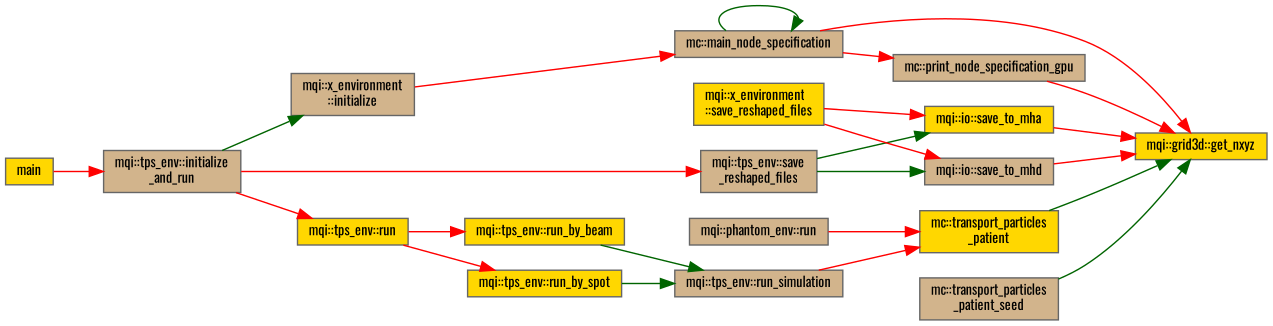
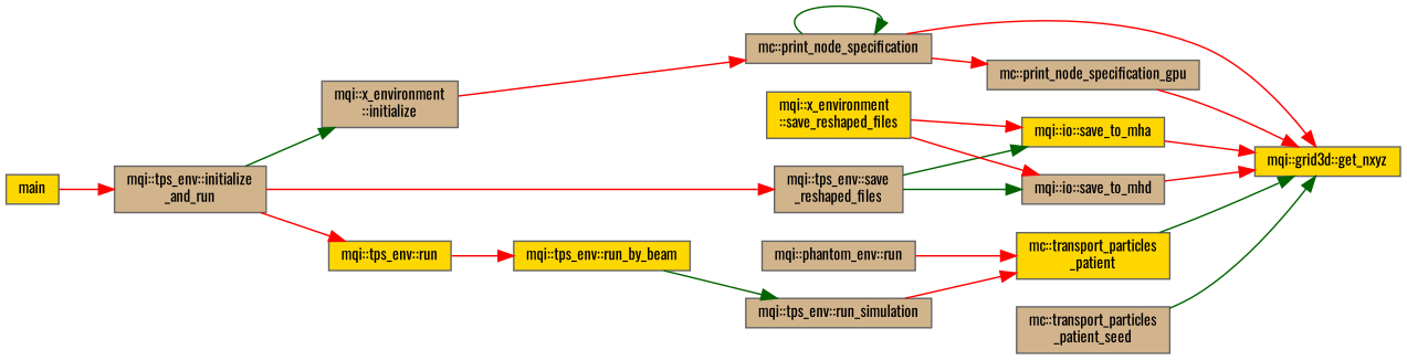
  digraph {
    fontname=Oswald
    rankdir=RL
    node [color=grey40 fillcolor=tan fontname=Oswald fontsize=10 shape=box style=filled]
    edge [color=red dir=back fontname=Oswald fontsize=10 labelfontname=Helvetica labelfontsize=10 style=solid]
    n1 [color=gray40 fillcolor=gold fontcolor=black height=0.2 label="mqi::grid3d::get_nxyz" width=0.4]
-   n2 [height=0.2 label="mc::main_node_specification" width=0.4]
+   n2 [height=0.2 label="mc::print_node_specification" width=0.4]
    n3 [height=0.2 label="mc::print_node_specification_gpu" width=0.4]
    n4 [fillcolor=gold height=0.2 label="mqi::io::save_to_mha" width=0.4]
    n5 [height=0.2 label="mqi::io::save_to_mhd" width=0.4]
    n6 [fillcolor=gold height=0.2 label="mc::transport_particles\l_patient" width=0.4]
    n7 [height=0.2 label="mc::transport_particles\l_patient_seed" width=0.4]
    n8 [height=0.2 label="mqi::x_environment\l::initialize" width=0.4]
    n9 [height=0.2 label="mqi::tps_env::save\l_reshaped_files" width=0.4]
    n10 [fillcolor=gold height=0.2 label="mqi::x_environment\l::save_reshaped_files" width=0.4]
    n11 [height=0.2 label="mqi::phantom_env::run" width=0.4]
    n12 [height=0.2 label="mqi::tps_env::run_simulation" width=0.4]
    n13 [height=0.2 label="mqi::tps_env::initialize\l_and_run" width=0.4]
    n14 [fillcolor=gold height=0.2 label=main width=0.4]
    n15 [fillcolor=gold height=0.2 label="mqi::tps_env::run_by_beam" width=0.4]
-   n16 [fillcolor=gold height=0.2 label="mqi::tps_env::run_by_spot" width=0.4]
    n17 [fillcolor=gold height=0.2 label="mqi::tps_env::run" width=0.4]
    n1 -> n2
    n1 -> n3
    n1 -> n4
    n1 -> n5
    n1 -> n6 [color=darkgreen]
    n1 -> n7 [color=darkgreen]
    n2 -> n2 [color=darkgreen]
    n2 -> n8
    n3 -> n2
    n4 -> n9 [color=darkgreen]
    n4 -> n10
    n5 -> n9 [color=darkgreen]
    n5 -> n10
    n6 -> n11
    n6 -> n12
    n8 -> n13 [color=darkgreen]
    n9 -> n13
    n12 -> n15 [color=darkgreen]
-   n12 -> n16 [color=darkgreen]
    n13 -> n14
    n15 -> n17
-   n16 -> n17
    n17 -> n13
  }
